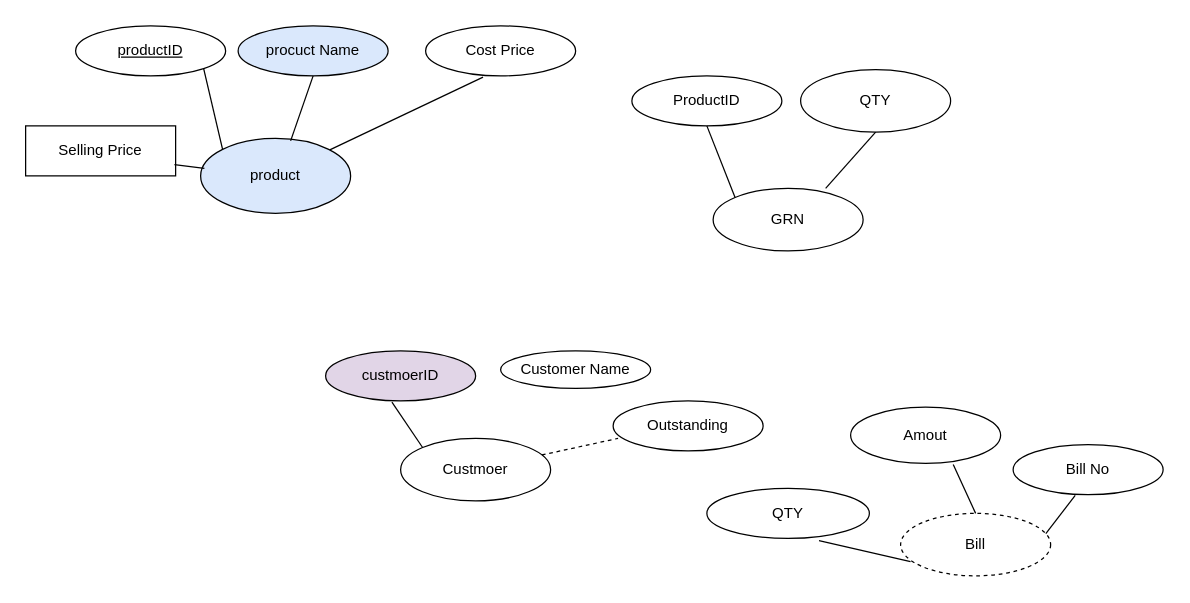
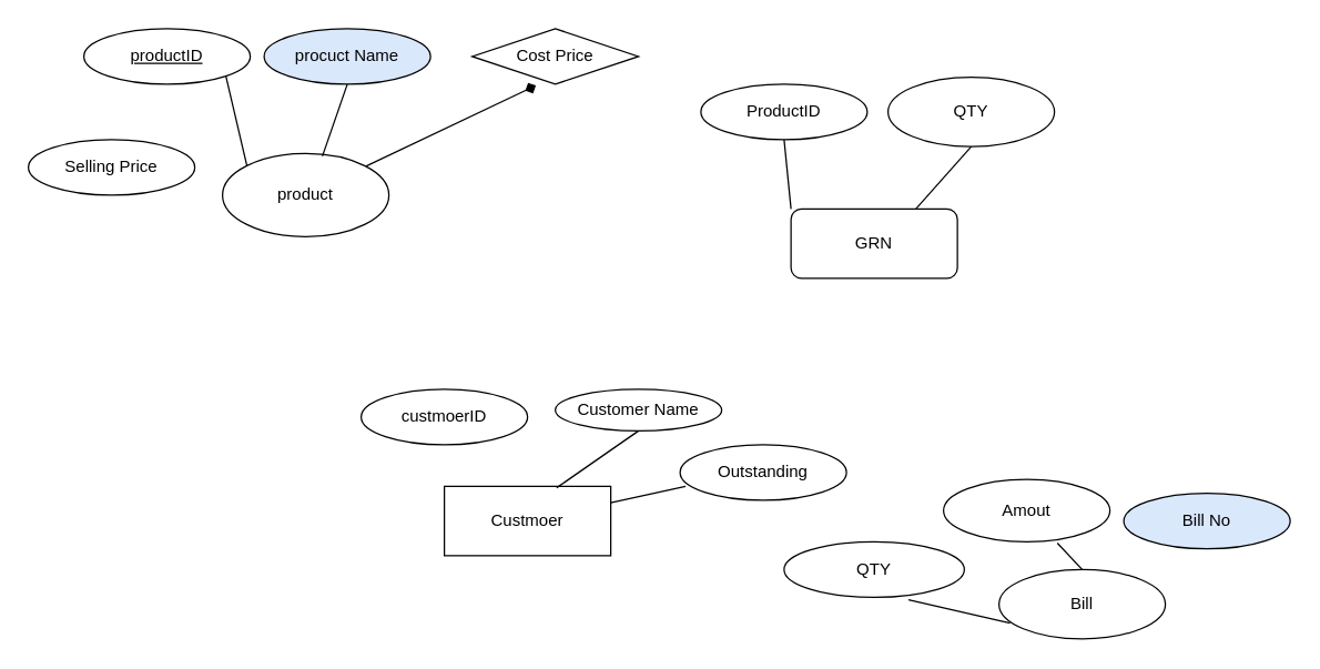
  <mxCell id="0" />
  <mxCell id="1" parent="0" />
- <mxCell id="2" value="product" style="ellipse;whiteSpace=wrap;html=1;fillColor=#dae8fc;" vertex="1" parent="1"><mxGeometry x="160" y="110" width="120" height="60" as="geometry" /></mxCell>
+ <mxCell id="2" value="product" style="ellipse;whiteSpace=wrap;html=1;" vertex="1" parent="1"><mxGeometry x="160" y="110" width="120" height="60" as="geometry" /></mxCell>
  <mxCell id="3" value="procuct Name" style="ellipse;whiteSpace=wrap;html=1;fillColor=#dae8fc;" vertex="1" parent="1"><mxGeometry x="190" y="20" width="120" height="40" as="geometry" /></mxCell>
  <mxCell id="4" value="&lt;u&gt;productID&lt;/u&gt;" style="ellipse;whiteSpace=wrap;html=1;" vertex="1" parent="1"><mxGeometry x="60" y="20" width="120" height="40" as="geometry" /></mxCell>
  <mxCell id="5" style="edgeStyle=orthogonalEdgeStyle;rounded=0;orthogonalLoop=1;jettySize=auto;html=1;exitX=0.5;exitY=1;exitDx=0;exitDy=0;" edge="1" parent="1" source="3" target="3"><mxGeometry relative="1" as="geometry" /></mxCell>
- <mxCell id="6" value="Cost Price" style="ellipse;whiteSpace=wrap;html=1;" vertex="1" parent="1"><mxGeometry x="340" y="20" width="120" height="40" as="geometry" /></mxCell>
- <mxCell id="7" value="Selling Price" style="whiteSpace=wrap;html=1;rounded=0;" vertex="1" parent="1"><mxGeometry x="20" y="100" width="120" height="40" as="geometry" /></mxCell>
- <mxCell id="8" value="" style="endArrow=none;html=1;rounded=0;entryX=0.383;entryY=1.025;entryDx=0;entryDy=0;entryPerimeter=0;" edge="1" parent="1" source="2" target="6"><mxGeometry width="50" height="50" relative="1" as="geometry"><mxPoint x="480" y="230" as="sourcePoint" /><mxPoint x="530" y="180" as="targetPoint" /></mxGeometry></mxCell>
+ <mxCell id="6" value="Cost Price" style="rhombus;whiteSpace=wrap;html=1;" vertex="1" parent="1"><mxGeometry x="340" y="20" width="120" height="40" as="geometry" /></mxCell>
+ <mxCell id="7" value="Selling Price" style="ellipse;whiteSpace=wrap;html=1;" vertex="1" parent="1"><mxGeometry x="20" y="100" width="120" height="40" as="geometry" /></mxCell>
+ <mxCell id="8" value="" style="endArrow=diamond;html=1;rounded=0;entryX=0.383;entryY=1.025;entryDx=0;entryDy=0;entryPerimeter=0;" edge="1" parent="1" source="2" target="6"><mxGeometry width="50" height="50" relative="1" as="geometry"><mxPoint x="480" y="230" as="sourcePoint" /><mxPoint x="530" y="180" as="targetPoint" /></mxGeometry></mxCell>
  <mxCell id="9" value="" style="endArrow=none;html=1;rounded=0;exitX=0.6;exitY=0.033;exitDx=0;exitDy=0;exitPerimeter=0;" edge="1" parent="1" source="2"><mxGeometry width="50" height="50" relative="1" as="geometry"><mxPoint x="480" y="230" as="sourcePoint" /><mxPoint x="250" y="60" as="targetPoint" /></mxGeometry></mxCell>
  <mxCell id="10" value="" style="endArrow=none;html=1;rounded=0;entryX=1;entryY=1;entryDx=0;entryDy=0;exitX=0;exitY=0;exitDx=0;exitDy=0;" edge="1" parent="1" source="2" target="4"><mxGeometry width="50" height="50" relative="1" as="geometry"><mxPoint x="160" y="350" as="sourcePoint" /><mxPoint x="210" y="300" as="targetPoint" /></mxGeometry></mxCell>
- <mxCell id="11" value="" style="endArrow=none;html=1;rounded=0;exitX=0.992;exitY=0.775;exitDx=0;exitDy=0;exitPerimeter=0;entryX=0.025;entryY=0.4;entryDx=0;entryDy=0;entryPerimeter=0;" edge="1" parent="1" source="7" target="2"><mxGeometry width="50" height="50" relative="1" as="geometry"><mxPoint x="480" y="230" as="sourcePoint" /><mxPoint x="530" y="180" as="targetPoint" /></mxGeometry></mxCell>
- <mxCell id="12" value="GRN" style="ellipse;whiteSpace=wrap;html=1;" vertex="1" parent="1"><mxGeometry x="570" y="150" width="120" height="50" as="geometry" /></mxCell>
+ <mxCell id="12" value="GRN" style="whiteSpace=wrap;html=1;rounded=1;" vertex="1" parent="1"><mxGeometry x="570" y="150" width="120" height="50" as="geometry" /></mxCell>
  <mxCell id="13" style="edgeStyle=orthogonalEdgeStyle;rounded=0;orthogonalLoop=1;jettySize=auto;html=1;exitX=0.5;exitY=1;exitDx=0;exitDy=0;" edge="1" parent="1" source="12" target="12"><mxGeometry relative="1" as="geometry" /></mxCell>
  <mxCell id="14" value="ProductID" style="ellipse;whiteSpace=wrap;html=1;" vertex="1" parent="1"><mxGeometry x="505" y="60" width="120" height="40" as="geometry" /></mxCell>
  <mxCell id="15" value="QTY" style="ellipse;whiteSpace=wrap;html=1;" vertex="1" parent="1"><mxGeometry x="640" y="55" width="120" height="50" as="geometry" /></mxCell>
  <mxCell id="16" value="" style="endArrow=none;html=1;rounded=0;entryX=0.5;entryY=1;entryDx=0;entryDy=0;exitX=0.75;exitY=0;exitDx=0;exitDy=0;exitPerimeter=0;" edge="1" parent="1" source="12" target="15"><mxGeometry width="50" height="50" relative="1" as="geometry"><mxPoint x="650" y="150" as="sourcePoint" /><mxPoint x="700" y="110" as="targetPoint" /></mxGeometry></mxCell>
  <mxCell id="17" value="" style="endArrow=none;html=1;rounded=0;entryX=0.5;entryY=1;entryDx=0;entryDy=0;exitX=0;exitY=0;exitDx=0;exitDy=0;" edge="1" parent="1" source="12" target="14"><mxGeometry width="50" height="50" relative="1" as="geometry"><mxPoint x="500" y="190" as="sourcePoint" /><mxPoint x="550" y="140" as="targetPoint" /></mxGeometry></mxCell>
- <mxCell id="18" value="Custmoer" style="ellipse;whiteSpace=wrap;html=1;" vertex="1" parent="1"><mxGeometry x="320" y="350" width="120" height="50" as="geometry" /></mxCell>
- <mxCell id="19" value="custmoerID" style="ellipse;whiteSpace=wrap;html=1;fillColor=#e1d5e7;" vertex="1" parent="1"><mxGeometry x="260" y="280" width="120" height="40" as="geometry" /></mxCell>
+ <mxCell id="18" value="Custmoer" style="whiteSpace=wrap;html=1;rounded=0;" vertex="1" parent="1"><mxGeometry x="320" y="350" width="120" height="50" as="geometry" /></mxCell>
+ <mxCell id="19" value="custmoerID" style="ellipse;whiteSpace=wrap;html=1;" vertex="1" parent="1"><mxGeometry x="260" y="280" width="120" height="40" as="geometry" /></mxCell>
  <mxCell id="20" value="Customer Name" style="ellipse;whiteSpace=wrap;html=1;" vertex="1" parent="1"><mxGeometry x="400" y="280" width="120" height="30" as="geometry" /></mxCell>
  <mxCell id="21" value="Outstanding" style="ellipse;whiteSpace=wrap;html=1;" vertex="1" parent="1"><mxGeometry x="490" y="320" width="120" height="40" as="geometry" /></mxCell>
- <mxCell id="23" value="" style="endArrow=none;html=1;rounded=0;entryX=0.033;entryY=0.75;entryDx=0;entryDy=0;entryPerimeter=0;dashed=1;" edge="1" parent="1" source="18" target="21"><mxGeometry width="50" height="50" relative="1" as="geometry"><mxPoint x="200" y="450" as="sourcePoint" /><mxPoint x="250" y="400" as="targetPoint" /><Array as="points" /></mxGeometry></mxCell>
- <mxCell id="24" value="" style="endArrow=none;html=1;rounded=0;entryX=0.442;entryY=1.025;entryDx=0;entryDy=0;entryPerimeter=0;exitX=0;exitY=0;exitDx=0;exitDy=0;" edge="1" parent="1" source="18" target="19"><mxGeometry width="50" height="50" relative="1" as="geometry"><mxPoint x="170" y="430" as="sourcePoint" /><mxPoint x="220" y="380" as="targetPoint" /></mxGeometry></mxCell>
- <mxCell id="25" value="Bill" style="ellipse;whiteSpace=wrap;html=1;dashed=1;" vertex="1" parent="1"><mxGeometry x="720" y="410" width="120" height="50" as="geometry" /></mxCell>
- <mxCell id="26" value="Bill No" style="ellipse;whiteSpace=wrap;html=1;" vertex="1" parent="1"><mxGeometry x="810" y="355" width="120" height="40" as="geometry" /></mxCell>
- <mxCell id="27" value="Amout" style="ellipse;whiteSpace=wrap;html=1;" vertex="1" parent="1"><mxGeometry x="680" y="325" width="120" height="45" as="geometry" /></mxCell>
+ <mxCell id="22" value="" style="endArrow=none;html=1;rounded=0;exitX=0.675;exitY=0.02;exitDx=0;exitDy=0;exitPerimeter=0;entryX=0.5;entryY=1;entryDx=0;entryDy=0;" edge="1" parent="1" source="18" target="20"><mxGeometry width="50" height="50" relative="1" as="geometry"><mxPoint x="480" y="300" as="sourcePoint" /><mxPoint x="530" y="250" as="targetPoint" /></mxGeometry></mxCell>
+ <mxCell id="23" value="" style="endArrow=none;html=1;rounded=0;entryX=0.033;entryY=0.75;entryDx=0;entryDy=0;entryPerimeter=0;" edge="1" parent="1" source="18" target="21"><mxGeometry width="50" height="50" relative="1" as="geometry"><mxPoint x="200" y="450" as="sourcePoint" /><mxPoint x="250" y="400" as="targetPoint" /><Array as="points" /></mxGeometry></mxCell>
+ <mxCell id="25" value="Bill" style="ellipse;whiteSpace=wrap;html=1;" vertex="1" parent="1"><mxGeometry x="720" y="410" width="120" height="50" as="geometry" /></mxCell>
+ <mxCell id="26" value="Bill No" style="ellipse;whiteSpace=wrap;html=1;fillColor=#dae8fc;" vertex="1" parent="1"><mxGeometry x="810" y="355" width="120" height="40" as="geometry" /></mxCell>
+ <mxCell id="27" value="Amout" style="ellipse;whiteSpace=wrap;html=1;" vertex="1" parent="1"><mxGeometry x="680" y="345" width="120" height="45" as="geometry" /></mxCell>
  <mxCell id="28" value="QTY" style="ellipse;whiteSpace=wrap;html=1;" vertex="1" parent="1"><mxGeometry x="565" y="390" width="130" height="40" as="geometry" /></mxCell>
- <mxCell id="29" value="" style="endArrow=none;html=1;rounded=0;exitX=0.968;exitY=0.324;exitDx=0;exitDy=0;exitPerimeter=0;entryX=0.414;entryY=1.015;entryDx=0;entryDy=0;entryPerimeter=0;" edge="1" parent="1" source="25" target="26"><mxGeometry width="50" height="50" relative="1" as="geometry"><mxPoint x="540" y="300" as="sourcePoint" /><mxPoint x="880" y="390" as="targetPoint" /></mxGeometry></mxCell>
  <mxCell id="30" value="" style="endArrow=none;html=1;rounded=0;entryX=0.684;entryY=1.02;entryDx=0;entryDy=0;entryPerimeter=0;exitX=0.5;exitY=0;exitDx=0;exitDy=0;" edge="1" parent="1" source="25" target="27"><mxGeometry width="50" height="50" relative="1" as="geometry"><mxPoint x="540" y="300" as="sourcePoint" /><mxPoint x="590" y="250" as="targetPoint" /></mxGeometry></mxCell>
  <mxCell id="31" value="" style="endArrow=none;html=1;rounded=0;exitX=0.066;exitY=0.771;exitDx=0;exitDy=0;exitPerimeter=0;entryX=0.69;entryY=1.044;entryDx=0;entryDy=0;entryPerimeter=0;" edge="1" parent="1" source="25" target="28"><mxGeometry width="50" height="50" relative="1" as="geometry"><mxPoint x="350" y="510" as="sourcePoint" /><mxPoint x="660" y="430" as="targetPoint" /></mxGeometry></mxCell>
